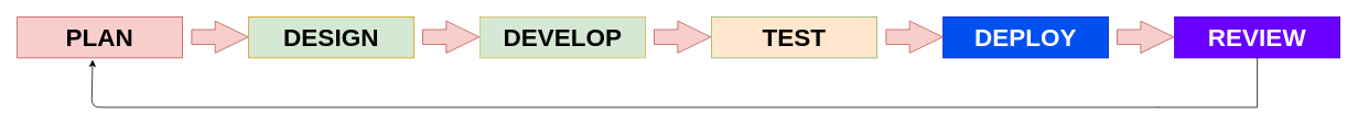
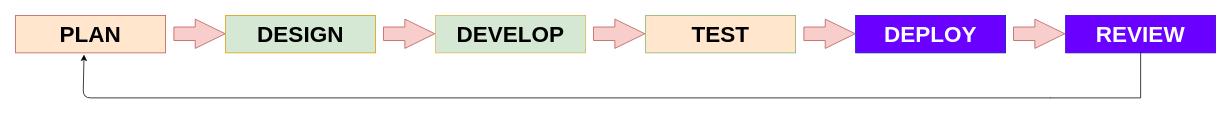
  <mxCell id="0" />
  <mxCell id="1" parent="0" />
- <mxCell id="2" value="&lt;span style=&quot;font-size: 30px&quot;&gt;&lt;b&gt;PLAN&lt;/b&gt;&lt;/span&gt;" style="rounded=0;whiteSpace=wrap;html=1;fillColor=#f8cecc;strokeColor=#b85450;" parent="1" vertex="1"><mxGeometry x="20" y="20" width="200" height="50" as="geometry" /></mxCell>
+ <mxCell id="2" value="&lt;span style=&quot;font-size: 30px&quot;&gt;&lt;b&gt;PLAN&lt;/b&gt;&lt;/span&gt;" style="rounded=0;whiteSpace=wrap;html=1;fillColor=#ffe6cc;strokeColor=#b85450;" parent="1" vertex="1"><mxGeometry x="20" y="20" width="200" height="50" as="geometry" /></mxCell>
  <mxCell id="3" value="" style="shape=flexArrow;endArrow=classic;html=1;width=18;endSize=13.01;fillColor=#f8cecc;strokeColor=#b85450;" parent="1" edge="1"><mxGeometry width="50" height="50" relative="1" as="geometry"><mxPoint x="230.5" y="44.5" as="sourcePoint" /><mxPoint x="300" y="44.5" as="targetPoint" /></mxGeometry></mxCell>
  <mxCell id="4" value="" style="shape=flexArrow;endArrow=classic;html=1;width=18;endSize=13.01;fillColor=#f8cecc;strokeColor=#b85450;" parent="1" edge="1"><mxGeometry width="50" height="50" relative="1" as="geometry"><mxPoint x="510" y="44.5" as="sourcePoint" /><mxPoint x="579.5" y="44.5" as="targetPoint" /></mxGeometry></mxCell>
  <mxCell id="5" value="" style="shape=flexArrow;endArrow=classic;html=1;width=18;endSize=13.01;fillColor=#f8cecc;strokeColor=#b85450;" parent="1" edge="1"><mxGeometry width="50" height="50" relative="1" as="geometry"><mxPoint x="790" y="44.5" as="sourcePoint" /><mxPoint x="859.5" y="44.5" as="targetPoint" /></mxGeometry></mxCell>
  <mxCell id="6" value="&lt;span style=&quot;font-size: 30px&quot;&gt;&lt;b&gt;DESIGN&lt;/b&gt;&lt;/span&gt;" style="rounded=0;whiteSpace=wrap;html=1;fillColor=#d5e8d4;strokeColor=#d79b00;" parent="1" vertex="1"><mxGeometry x="300" y="20" width="200" height="50" as="geometry" /></mxCell>
  <mxCell id="7" value="&lt;span style=&quot;font-size: 30px&quot;&gt;&lt;b&gt;DEVELOP&lt;/b&gt;&lt;/span&gt;" style="rounded=0;whiteSpace=wrap;html=1;fillColor=#d5e8d4;strokeColor=#d6b656;" parent="1" vertex="1"><mxGeometry x="580" y="20" width="200" height="50" as="geometry" /></mxCell>
  <mxCell id="8" value="&lt;span style=&quot;font-size: 30px&quot;&gt;&lt;b&gt;TEST&lt;/b&gt;&lt;/span&gt;" style="rounded=0;whiteSpace=wrap;html=1;fillColor=#ffe6cc;strokeColor=#82b366;" parent="1" vertex="1"><mxGeometry x="860" y="20" width="200" height="50" as="geometry" /></mxCell>
- <mxCell id="9" value="&lt;span style=&quot;font-size: 30px&quot;&gt;&lt;b&gt;DEPLOY&lt;/b&gt;&lt;/span&gt;" style="rounded=0;whiteSpace=wrap;html=1;fillColor=#0050ef;strokeColor=#001DBC;fontColor=#ffffff;" parent="1" vertex="1"><mxGeometry x="1140" y="20" width="200" height="50" as="geometry" /></mxCell>
+ <mxCell id="9" value="&lt;span style=&quot;font-size: 30px&quot;&gt;&lt;b&gt;DEPLOY&lt;/b&gt;&lt;/span&gt;" style="rounded=0;whiteSpace=wrap;html=1;fillColor=#6a00ff;strokeColor=#001DBC;fontColor=#ffffff;" parent="1" vertex="1"><mxGeometry x="1140" y="20" width="200" height="50" as="geometry" /></mxCell>
  <mxCell id="10" value="&lt;span style=&quot;font-size: 30px&quot;&gt;&lt;b&gt;REVIEW&lt;/b&gt;&lt;/span&gt;" style="rounded=0;whiteSpace=wrap;html=1;fillColor=#6a00ff;strokeColor=#3700CC;fontColor=#ffffff;" parent="1" vertex="1"><mxGeometry x="1420" y="20" width="200" height="50" as="geometry" /></mxCell>
  <mxCell id="11" value="" style="shape=flexArrow;endArrow=classic;html=1;width=18;endSize=13.01;fillColor=#f8cecc;strokeColor=#b85450;" parent="1" edge="1"><mxGeometry width="50" height="50" relative="1" as="geometry"><mxPoint x="1350" y="44.5" as="sourcePoint" /><mxPoint x="1419.5" y="44.5" as="targetPoint" /></mxGeometry></mxCell>
  <mxCell id="12" value="" style="shape=partialRectangle;whiteSpace=wrap;html=1;top=0;left=0;fillColor=none;" parent="1" vertex="1"><mxGeometry x="1400" y="70" width="120" height="60" as="geometry" /></mxCell>
  <mxCell id="13" value="" style="endArrow=classic;html=1;exitX=0;exitY=1;exitDx=0;exitDy=0;entryX=0.456;entryY=1.044;entryDx=0;entryDy=0;entryPerimeter=0;" parent="1" source="12" target="2" edge="1"><mxGeometry width="50" height="50" relative="1" as="geometry"><mxPoint x="1180" y="210" as="sourcePoint" /><mxPoint x="240" y="130" as="targetPoint" /><Array as="points"><mxPoint x="110" y="130" /></Array></mxGeometry></mxCell>
  <mxCell id="14" value="" style="shape=flexArrow;endArrow=classic;html=1;width=18;endSize=13.01;fillColor=#f8cecc;strokeColor=#b85450;" edge="1" parent="1"><mxGeometry width="50" height="50" relative="1" as="geometry"><mxPoint x="1070.5" y="44.5" as="sourcePoint" /><mxPoint x="1140" y="44.5" as="targetPoint" /></mxGeometry></mxCell>
